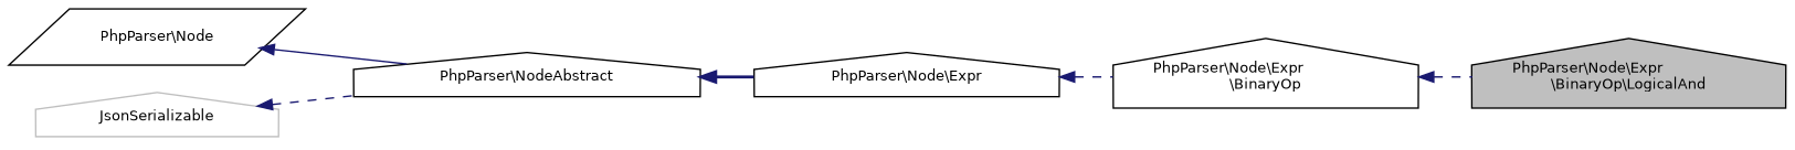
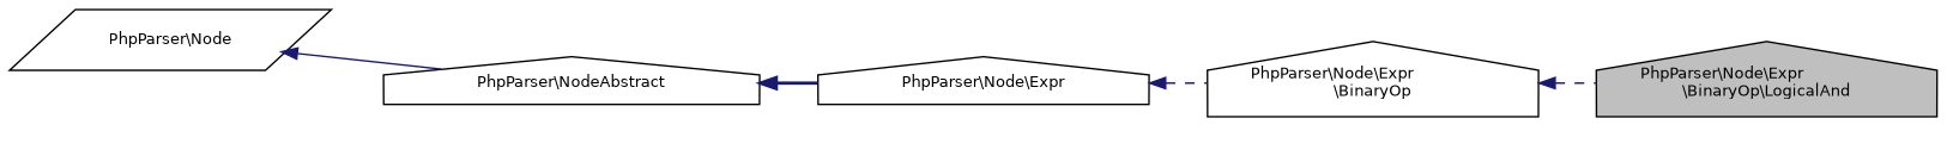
  digraph {
    rankdir=LR
    node [color=black fillcolor=white fontname=Helvetica fontsize=10 shape=house style=filled]
    edge [color=midnightblue dir=back fontname=Helvetica fontsize=10 labelfontname=Helvetica labelfontsize=10 style=dashed]
    Node0 [fillcolor=grey75 fontcolor=black height=0.2 label="PhpParser\\Node\\Expr\l\\BinaryOp\\LogicalAnd" width=0.4]
    Node1 [height=0.2 label="PhpParser\\Node\\Expr\l\\BinaryOp" width=0.4]
    Node2 [height=0.2 label="PhpParser\\Node\\Expr" width=0.4]
    Node3 [height=0.2 label="PhpParser\\NodeAbstract" width=0.4]
    Node4 [height=0.2 label="PhpParser\\Node" shape=parallelogram width=0.4]
-   n6 [color=grey75 height=0.2 label=JsonSerializable width=0.4]
    Node1 -> Node0
    Node2 -> Node1
    Node3 -> Node2 [style=bold]
    Node4 -> Node3 [style=solid]
-   n6 -> Node3
  }
